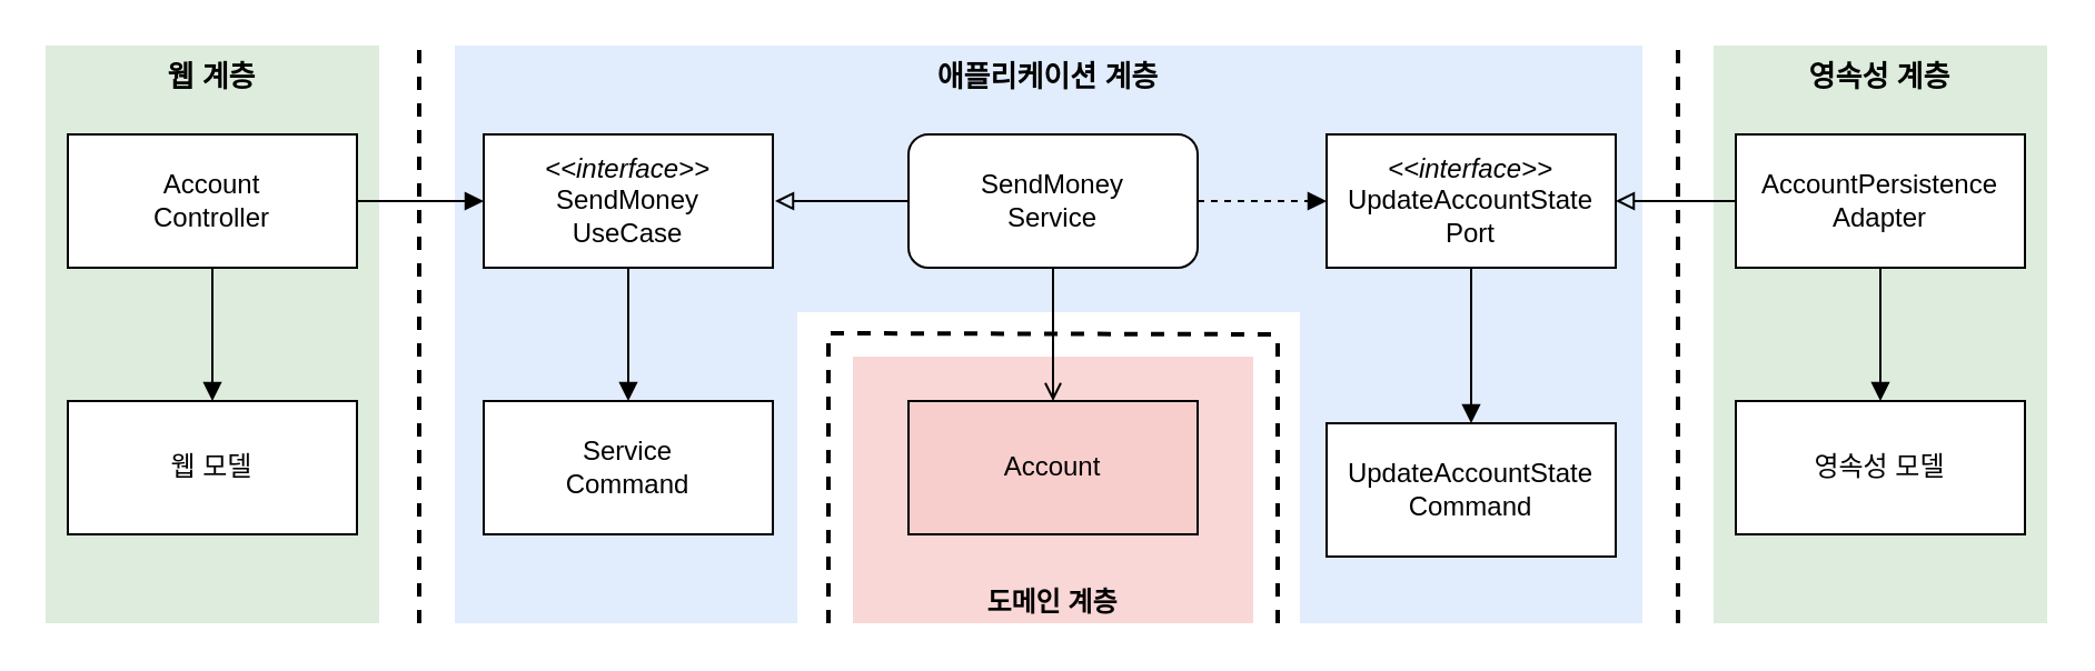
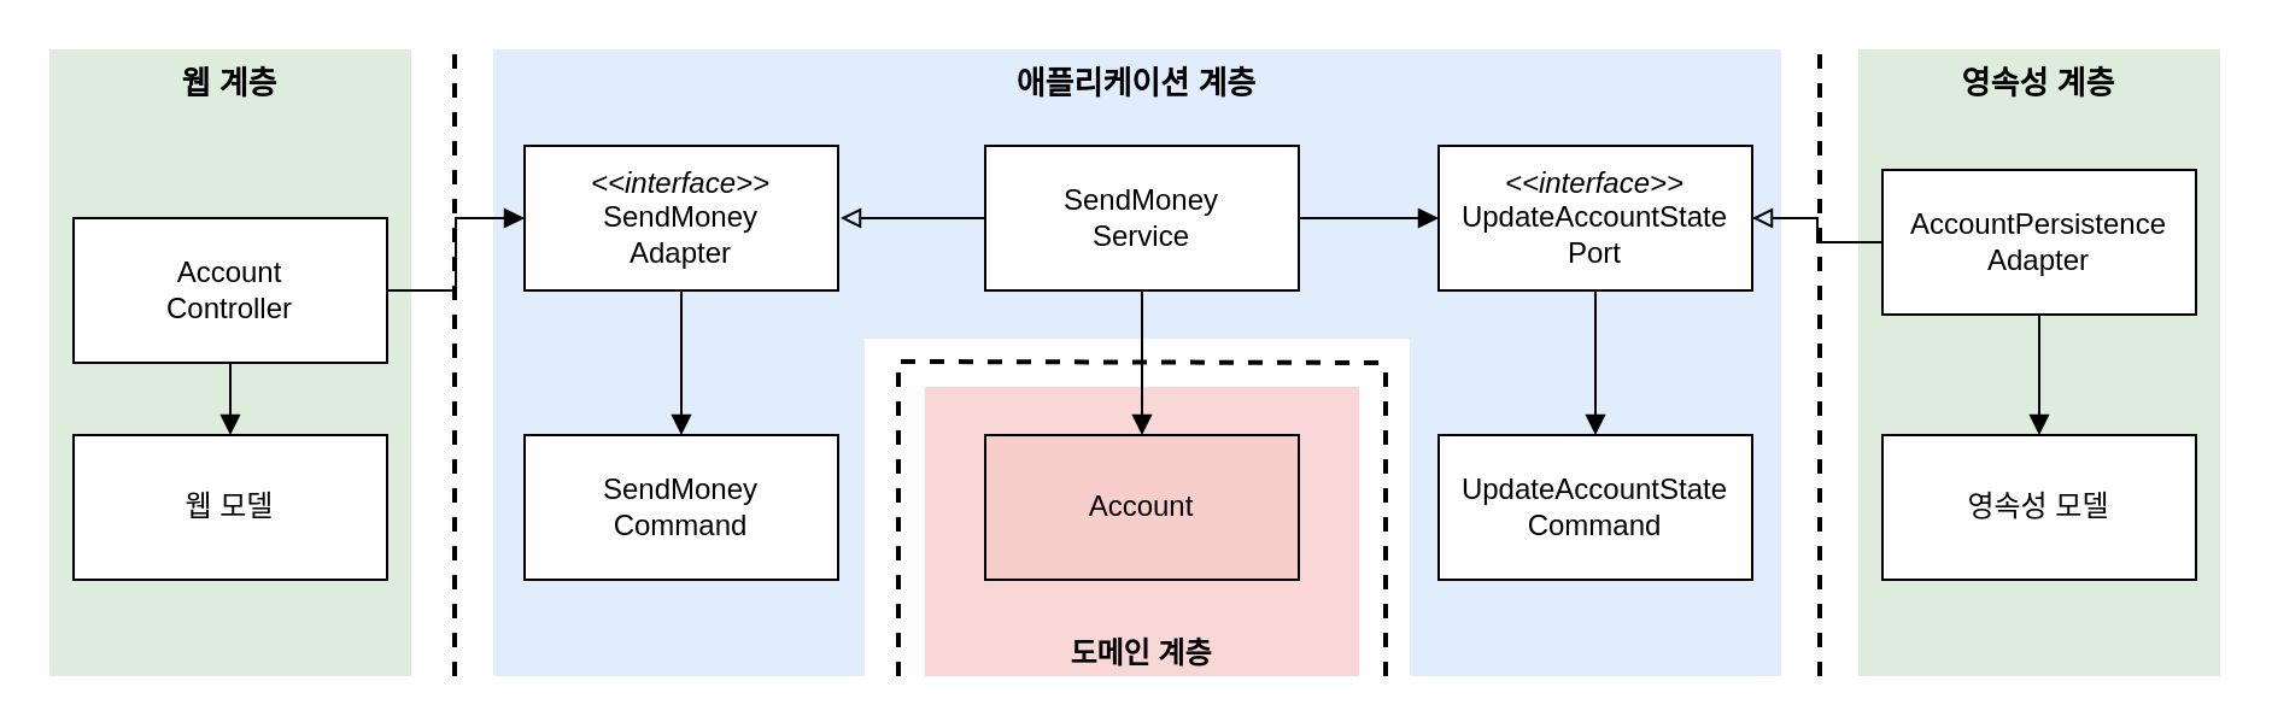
  <mxCell id="0" />
  <mxCell id="1" parent="0" />
  <mxCell id="2" value="" style="rounded=0;whiteSpace=wrap;html=1;fillColor=#dae8fc;strokeColor=none;opacity=80;fontStyle=1;verticalAlign=top;fontSize=13;" vertex="1" parent="1"><mxGeometry x="584" y="140" width="154" height="140" as="geometry" /></mxCell>
  <mxCell id="3" value="애플리케이션 계층" style="rounded=0;whiteSpace=wrap;html=1;fillColor=#dae8fc;strokeColor=none;opacity=80;fontStyle=1;verticalAlign=top;fontSize=13;" vertex="1" parent="1"><mxGeometry x="204" y="20" width="534" height="120" as="geometry" /></mxCell>
  <mxCell id="4" value="" style="rounded=0;whiteSpace=wrap;html=1;fillColor=#dae8fc;strokeColor=none;opacity=80;fontStyle=1;verticalAlign=top;fontSize=13;" vertex="1" parent="1"><mxGeometry x="204" y="140" width="154" height="140" as="geometry" /></mxCell>
  <mxCell id="5" value="도메인 계층" style="rounded=0;whiteSpace=wrap;html=1;fillColor=#f8cecc;strokeColor=none;opacity=80;fontStyle=1;verticalAlign=bottom;" vertex="1" parent="1"><mxGeometry x="383" y="160" width="180" height="120" as="geometry" /></mxCell>
  <mxCell id="6" value="영속성 계층" style="rounded=0;whiteSpace=wrap;html=1;fillColor=#d5e8d4;strokeColor=none;opacity=80;fontStyle=1;fontSize=13;verticalAlign=top;" vertex="1" parent="1"><mxGeometry x="770" y="20" width="150" height="260" as="geometry" /></mxCell>
  <mxCell id="7" value="웹 계층" style="rounded=0;whiteSpace=wrap;html=1;fillColor=#d5e8d4;strokeColor=none;opacity=80;verticalAlign=top;fontStyle=1;fontSize=13;" vertex="1" parent="1"><mxGeometry x="20" y="20" width="150" height="260" as="geometry" /></mxCell>
  <mxCell id="8" style="edgeStyle=orthogonalEdgeStyle;rounded=0;orthogonalLoop=1;jettySize=auto;html=1;entryX=0.5;entryY=0;entryDx=0;entryDy=0;endArrow=block;endFill=1;" edge="1" parent="1" source="9" target="31"><mxGeometry relative="1" as="geometry" /></mxCell>
  <mxCell id="9" value="&lt;i&gt;&amp;lt;&amp;lt;interface&amp;gt;&amp;gt;&lt;/i&gt;&lt;div&gt;UpdateAccountState&lt;/div&gt;&lt;div&gt;Port&lt;/div&gt;" style="rounded=0;whiteSpace=wrap;html=1;" vertex="1" parent="1"><mxGeometry x="596" y="60" width="130" height="60" as="geometry" /></mxCell>
  <mxCell id="10" value="Account" style="rounded=0;whiteSpace=wrap;html=1;fillColor=#f8cecc;" vertex="1" parent="1"><mxGeometry x="408" y="180" width="130" height="60" as="geometry" /></mxCell>
  <mxCell id="11" style="edgeStyle=orthogonalEdgeStyle;rounded=0;orthogonalLoop=1;jettySize=auto;html=1;entryX=1;entryY=0.5;entryDx=0;entryDy=0;endArrow=block;endFill=0;" edge="1" parent="1" source="13" target="9"><mxGeometry relative="1" as="geometry"><mxPoint x="732" y="90" as="targetPoint" /></mxGeometry></mxCell>
  <mxCell id="12" style="edgeStyle=orthogonalEdgeStyle;rounded=0;orthogonalLoop=1;jettySize=auto;html=1;endArrow=block;endFill=1;" edge="1" parent="1" source="13" target="27"><mxGeometry relative="1" as="geometry" /></mxCell>
- <mxCell id="13" value="AccountPersistence&lt;div&gt;Adapter&lt;/div&gt;" style="rounded=0;whiteSpace=wrap;html=1;" vertex="1" parent="1"><mxGeometry x="780" y="60" width="130" height="60" as="geometry" /></mxCell>
+ <mxCell id="13" value="AccountPersistence&lt;div&gt;Adapter&lt;/div&gt;" style="rounded=0;whiteSpace=wrap;html=1;" vertex="1" parent="1"><mxGeometry x="780" y="70" width="130" height="60" as="geometry" /></mxCell>
  <mxCell id="14" style="edgeStyle=orthogonalEdgeStyle;rounded=0;orthogonalLoop=1;jettySize=auto;html=1;endArrow=block;endFill=0;" edge="1" parent="1" source="17"><mxGeometry relative="1" as="geometry"><mxPoint x="348" y="90" as="targetPoint" /></mxGeometry></mxCell>
- <mxCell id="15" style="edgeStyle=orthogonalEdgeStyle;rounded=0;orthogonalLoop=1;jettySize=auto;html=1;endArrow=block;endFill=1;dashed=1;" edge="1" parent="1" source="17" target="9"><mxGeometry relative="1" as="geometry" /></mxCell>
- <mxCell id="16" style="edgeStyle=orthogonalEdgeStyle;rounded=0;orthogonalLoop=1;jettySize=auto;html=1;endArrow=open;endFill=1;" edge="1" parent="1" source="17" target="10"><mxGeometry relative="1" as="geometry" /></mxCell>
- <mxCell id="17" value="SendMoney&lt;div&gt;Service&lt;/div&gt;" style="whiteSpace=wrap;html=1;rounded=1;" vertex="1" parent="1"><mxGeometry x="408" y="60" width="130" height="60" as="geometry" /></mxCell>
+ <mxCell id="15" style="edgeStyle=orthogonalEdgeStyle;rounded=0;orthogonalLoop=1;jettySize=auto;html=1;endArrow=block;endFill=1;" edge="1" parent="1" source="17" target="9"><mxGeometry relative="1" as="geometry" /></mxCell>
+ <mxCell id="16" style="edgeStyle=orthogonalEdgeStyle;rounded=0;orthogonalLoop=1;jettySize=auto;html=1;endArrow=block;endFill=1;" edge="1" parent="1" source="17" target="10"><mxGeometry relative="1" as="geometry" /></mxCell>
+ <mxCell id="17" value="SendMoney&lt;div&gt;Service&lt;/div&gt;" style="rounded=0;whiteSpace=wrap;html=1;" vertex="1" parent="1"><mxGeometry x="408" y="60" width="130" height="60" as="geometry" /></mxCell>
  <mxCell id="18" style="edgeStyle=orthogonalEdgeStyle;rounded=0;orthogonalLoop=1;jettySize=auto;html=1;entryX=0.5;entryY=0;entryDx=0;entryDy=0;endArrow=block;endFill=1;" edge="1" parent="1" source="20" target="26"><mxGeometry relative="1" as="geometry" /></mxCell>
  <mxCell id="19" style="edgeStyle=orthogonalEdgeStyle;rounded=0;orthogonalLoop=1;jettySize=auto;html=1;entryX=0;entryY=0.5;entryDx=0;entryDy=0;endArrow=block;endFill=1;" edge="1" parent="1" source="20" target="22"><mxGeometry relative="1" as="geometry" /></mxCell>
- <mxCell id="20" value="Account&lt;div&gt;Controller&lt;/div&gt;" style="rounded=0;whiteSpace=wrap;html=1;" vertex="1" parent="1"><mxGeometry x="30" y="60" width="130" height="60" as="geometry" /></mxCell>
+ <mxCell id="20" value="Account&lt;div&gt;Controller&lt;/div&gt;" style="rounded=0;whiteSpace=wrap;html=1;" vertex="1" parent="1"><mxGeometry x="30" y="90" width="130" height="60" as="geometry" /></mxCell>
  <mxCell id="21" style="edgeStyle=orthogonalEdgeStyle;rounded=0;orthogonalLoop=1;jettySize=auto;html=1;entryX=0.5;entryY=0;entryDx=0;entryDy=0;endArrow=block;endFill=1;" edge="1" parent="1" source="22" target="30"><mxGeometry relative="1" as="geometry" /></mxCell>
- <mxCell id="22" value="&lt;i&gt;&amp;lt;&amp;lt;interface&amp;gt;&amp;gt;&lt;/i&gt;&lt;div&gt;SendMoney&lt;/div&gt;&lt;div&gt;UseCase&lt;/div&gt;" style="rounded=0;whiteSpace=wrap;html=1;" vertex="1" parent="1"><mxGeometry x="217" y="60" width="130" height="60" as="geometry" /></mxCell>
+ <mxCell id="22" value="&lt;i&gt;&amp;lt;&amp;lt;interface&amp;gt;&amp;gt;&lt;/i&gt;&lt;div&gt;SendMoney&lt;/div&gt;&lt;div&gt;Adapter&lt;/div&gt;" style="rounded=0;whiteSpace=wrap;html=1;" vertex="1" parent="1"><mxGeometry x="217" y="60" width="130" height="60" as="geometry" /></mxCell>
  <mxCell id="23" value="" style="endArrow=none;dashed=1;html=1;rounded=0;strokeWidth=2;" edge="1" parent="1"><mxGeometry width="50" height="50" relative="1" as="geometry"><mxPoint x="188" y="280" as="sourcePoint" /><mxPoint x="188" y="20" as="targetPoint" /></mxGeometry></mxCell>
  <mxCell id="24" value="" style="endArrow=none;dashed=1;html=1;rounded=0;strokeWidth=2;" edge="1" parent="1"><mxGeometry width="50" height="50" relative="1" as="geometry"><mxPoint x="754" y="280" as="sourcePoint" /><mxPoint x="754" y="20" as="targetPoint" /></mxGeometry></mxCell>
  <mxCell id="25" value="" style="endArrow=none;dashed=1;html=1;rounded=0;strokeWidth=2;" edge="1" parent="1"><mxGeometry width="50" height="50" relative="1" as="geometry"><mxPoint x="373" y="149.5" as="sourcePoint" /><mxPoint x="573" y="150" as="targetPoint" /></mxGeometry></mxCell>
  <mxCell id="26" value="웹 모델" style="rounded=0;whiteSpace=wrap;html=1;" vertex="1" parent="1"><mxGeometry x="30" y="180" width="130" height="60" as="geometry" /></mxCell>
  <mxCell id="27" value="영속성 모델" style="rounded=0;whiteSpace=wrap;html=1;" vertex="1" parent="1"><mxGeometry x="780" y="180" width="130" height="60" as="geometry" /></mxCell>
  <mxCell id="28" value="" style="endArrow=none;dashed=1;html=1;rounded=0;strokeWidth=2;" edge="1" parent="1"><mxGeometry width="50" height="50" relative="1" as="geometry"><mxPoint x="372" y="280" as="sourcePoint" /><mxPoint x="372" y="150" as="targetPoint" /></mxGeometry></mxCell>
  <mxCell id="29" value="" style="endArrow=none;dashed=1;html=1;rounded=0;strokeWidth=2;" edge="1" parent="1"><mxGeometry width="50" height="50" relative="1" as="geometry"><mxPoint x="574" y="280" as="sourcePoint" /><mxPoint x="574" y="150" as="targetPoint" /></mxGeometry></mxCell>
- <mxCell id="30" value="Service&lt;div&gt;Command&lt;/div&gt;" style="rounded=0;whiteSpace=wrap;html=1;" vertex="1" parent="1"><mxGeometry x="217" y="180" width="130" height="60" as="geometry" /></mxCell>
- <mxCell id="31" value="UpdateAccountState&lt;div&gt;Command&lt;/div&gt;" style="rounded=0;whiteSpace=wrap;html=1;" vertex="1" parent="1"><mxGeometry x="596" y="190" width="130" height="60" as="geometry" /></mxCell>
+ <mxCell id="30" value="SendMoney&lt;div&gt;Command&lt;/div&gt;" style="rounded=0;whiteSpace=wrap;html=1;" vertex="1" parent="1"><mxGeometry x="217" y="180" width="130" height="60" as="geometry" /></mxCell>
+ <mxCell id="31" value="UpdateAccountState&lt;div&gt;Command&lt;/div&gt;" style="rounded=0;whiteSpace=wrap;html=1;" vertex="1" parent="1"><mxGeometry x="596" y="180" width="130" height="60" as="geometry" /></mxCell>
